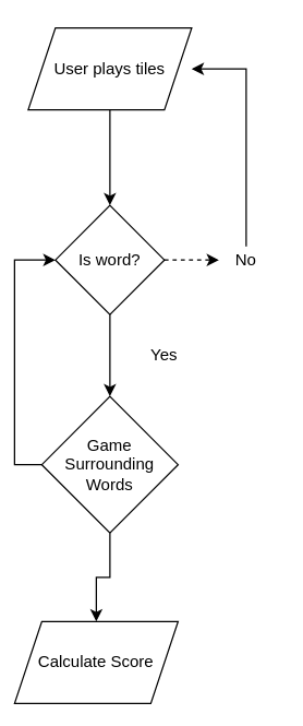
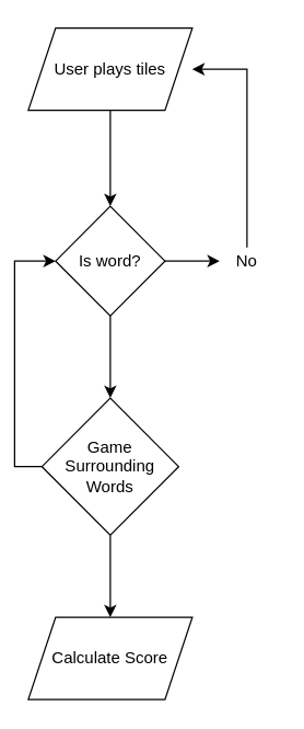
  <mxCell id="0" />
  <mxCell id="1" parent="0" />
  <mxCell id="2" value="" style="edgeStyle=orthogonalEdgeStyle;rounded=0;orthogonalLoop=1;jettySize=auto;html=1;" edge="1" parent="1" source="3" target="6"><mxGeometry relative="1" as="geometry" /></mxCell>
  <mxCell id="3" value="User plays tiles" style="shape=parallelogram;perimeter=parallelogramPerimeter;whiteSpace=wrap;html=1;fixedSize=1;" vertex="1" parent="1"><mxGeometry x="20" y="20" width="120" height="60" as="geometry" /></mxCell>
  <mxCell id="4" value="" style="edgeStyle=orthogonalEdgeStyle;rounded=0;orthogonalLoop=1;jettySize=auto;html=1;" edge="1" parent="1" source="6" target="9"><mxGeometry relative="1" as="geometry" /></mxCell>
- <mxCell id="5" value="" style="edgeStyle=orthogonalEdgeStyle;rounded=0;orthogonalLoop=1;jettySize=auto;html=1;dashed=1;" edge="1" parent="1" source="6" target="12"><mxGeometry relative="1" as="geometry" /></mxCell>
+ <mxCell id="5" value="" style="edgeStyle=orthogonalEdgeStyle;rounded=0;orthogonalLoop=1;jettySize=auto;html=1;" edge="1" parent="1" source="6" target="12"><mxGeometry relative="1" as="geometry" /></mxCell>
  <mxCell id="6" value="Is word?" style="rhombus;whiteSpace=wrap;html=1;" vertex="1" parent="1"><mxGeometry x="40" y="150" width="80" height="80" as="geometry" /></mxCell>
  <mxCell id="7" style="edgeStyle=orthogonalEdgeStyle;rounded=0;orthogonalLoop=1;jettySize=auto;html=1;exitX=0;exitY=0.5;exitDx=0;exitDy=0;entryX=0;entryY=0.5;entryDx=0;entryDy=0;" edge="1" parent="1" source="9" target="6"><mxGeometry relative="1" as="geometry" /></mxCell>
  <mxCell id="8" value="" style="edgeStyle=orthogonalEdgeStyle;rounded=0;orthogonalLoop=1;jettySize=auto;html=1;" edge="1" parent="1" source="9" target="13"><mxGeometry relative="1" as="geometry" /></mxCell>
  <mxCell id="9" value="Game Surrounding Words" style="rhombus;whiteSpace=wrap;html=1;" vertex="1" parent="1"><mxGeometry x="30" y="290" width="100" height="100" as="geometry" /></mxCell>
- <mxCell id="10" value="Yes" style="text;html=1;strokeColor=none;fillColor=none;align=center;verticalAlign=middle;whiteSpace=wrap;rounded=0;" vertex="1" parent="1"><mxGeometry x="100" y="250" width="40" height="20" as="geometry" /></mxCell>
  <mxCell id="11" style="edgeStyle=orthogonalEdgeStyle;rounded=0;orthogonalLoop=1;jettySize=auto;html=1;exitX=0.5;exitY=0;exitDx=0;exitDy=0;entryX=1;entryY=0.5;entryDx=0;entryDy=0;entryPerimeter=0;" edge="1" parent="1" source="12" target="3"><mxGeometry relative="1" as="geometry" /></mxCell>
  <mxCell id="12" value="No" style="text;html=1;strokeColor=none;fillColor=none;align=center;verticalAlign=middle;whiteSpace=wrap;rounded=0;" vertex="1" parent="1"><mxGeometry x="160" y="180" width="40" height="20" as="geometry" /></mxCell>
- <mxCell id="13" value="Calculate Score" style="shape=parallelogram;perimeter=parallelogramPerimeter;whiteSpace=wrap;html=1;fixedSize=1;" vertex="1" parent="1"><mxGeometry x="10" y="455" width="120" height="60" as="geometry" /></mxCell>
+ <mxCell id="13" value="Calculate Score" style="shape=parallelogram;perimeter=parallelogramPerimeter;whiteSpace=wrap;html=1;fixedSize=1;" vertex="1" parent="1"><mxGeometry x="20" y="450" width="120" height="60" as="geometry" /></mxCell>
